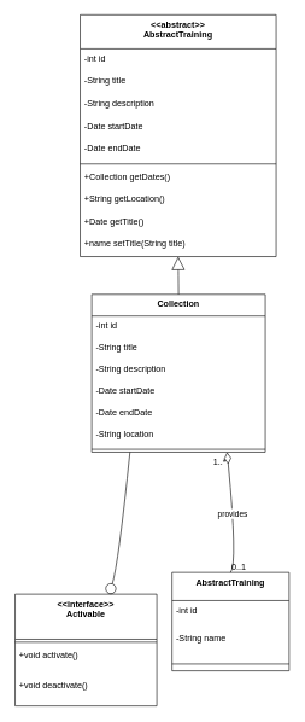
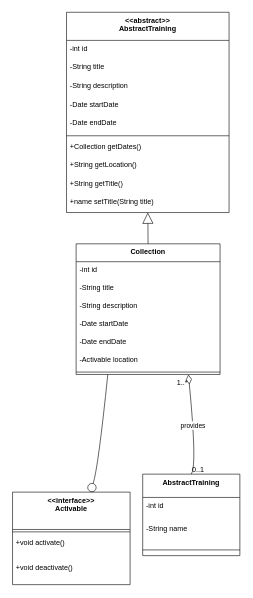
  <mxCell id="0" />
  <mxCell id="1" parent="0" />
  <mxCell id="2" value="&lt;&lt;abstract&gt;&gt;&#10;AbstractTraining" style="swimlane;fontStyle=1;align=center;verticalAlign=top;childLayout=stackLayout;horizontal=1;startSize=46.857;horizontalStack=0;resizeParent=1;resizeParentMax=0;resizeLast=0;collapsible=0;marginBottom=0;" vertex="1" parent="1"><mxGeometry x="110" y="20" width="271" height="333.857" as="geometry" /></mxCell>
  <mxCell id="3" value="-int id" style="text;strokeColor=none;fillColor=none;align=left;verticalAlign=top;spacingLeft=4;spacingRight=4;overflow=hidden;rotatable=0;points=[[0,0.5],[1,0.5]];portConstraint=eastwest;" vertex="1" parent="2"><mxGeometry y="46.857" width="271" height="31" as="geometry" /></mxCell>
  <mxCell id="4" value="-String title" style="text;strokeColor=none;fillColor=none;align=left;verticalAlign=top;spacingLeft=4;spacingRight=4;overflow=hidden;rotatable=0;points=[[0,0.5],[1,0.5]];portConstraint=eastwest;" vertex="1" parent="2"><mxGeometry y="77.857" width="271" height="31" as="geometry" /></mxCell>
  <mxCell id="5" value="-String description" style="text;strokeColor=none;fillColor=none;align=left;verticalAlign=top;spacingLeft=4;spacingRight=4;overflow=hidden;rotatable=0;points=[[0,0.5],[1,0.5]];portConstraint=eastwest;" vertex="1" parent="2"><mxGeometry y="108.857" width="271" height="31" as="geometry" /></mxCell>
  <mxCell id="6" value="-Date startDate" style="text;strokeColor=none;fillColor=none;align=left;verticalAlign=top;spacingLeft=4;spacingRight=4;overflow=hidden;rotatable=0;points=[[0,0.5],[1,0.5]];portConstraint=eastwest;" vertex="1" parent="2"><mxGeometry y="139.857" width="271" height="31" as="geometry" /></mxCell>
  <mxCell id="7" value="-Date endDate" style="text;strokeColor=none;fillColor=none;align=left;verticalAlign=top;spacingLeft=4;spacingRight=4;overflow=hidden;rotatable=0;points=[[0,0.5],[1,0.5]];portConstraint=eastwest;" vertex="1" parent="2"><mxGeometry y="170.857" width="271" height="31" as="geometry" /></mxCell>
  <mxCell id="8" style="line;strokeWidth=1;fillColor=none;align=left;verticalAlign=middle;spacingTop=-1;spacingLeft=3;spacingRight=3;rotatable=0;labelPosition=right;points=[];portConstraint=eastwest;strokeColor=inherit;" vertex="1" parent="2"><mxGeometry y="201.857" width="271" height="8" as="geometry" /></mxCell>
  <mxCell id="9" value="+Collection getDates()" style="text;strokeColor=none;fillColor=none;align=left;verticalAlign=top;spacingLeft=4;spacingRight=4;overflow=hidden;rotatable=0;points=[[0,0.5],[1,0.5]];portConstraint=eastwest;" vertex="1" parent="2"><mxGeometry y="209.857" width="271" height="31" as="geometry" /></mxCell>
  <mxCell id="10" value="+String getLocation()" style="text;strokeColor=none;fillColor=none;align=left;verticalAlign=top;spacingLeft=4;spacingRight=4;overflow=hidden;rotatable=0;points=[[0,0.5],[1,0.5]];portConstraint=eastwest;" vertex="1" parent="2"><mxGeometry y="240.857" width="271" height="31" as="geometry" /></mxCell>
- <mxCell id="11" value="+Date getTitle()" style="text;strokeColor=none;fillColor=none;align=left;verticalAlign=top;spacingLeft=4;spacingRight=4;overflow=hidden;rotatable=0;points=[[0,0.5],[1,0.5]];portConstraint=eastwest;" vertex="1" parent="2"><mxGeometry y="271.857" width="271" height="31" as="geometry" /></mxCell>
+ <mxCell id="11" value="+String getTitle()" style="text;strokeColor=none;fillColor=none;align=left;verticalAlign=top;spacingLeft=4;spacingRight=4;overflow=hidden;rotatable=0;points=[[0,0.5],[1,0.5]];portConstraint=eastwest;" vertex="1" parent="2"><mxGeometry y="271.857" width="271" height="31" as="geometry" /></mxCell>
  <mxCell id="12" value="+name setTitle(String title)" style="text;strokeColor=none;fillColor=none;align=left;verticalAlign=top;spacingLeft=4;spacingRight=4;overflow=hidden;rotatable=0;points=[[0,0.5],[1,0.5]];portConstraint=eastwest;" vertex="1" parent="2"><mxGeometry y="302.857" width="271" height="31" as="geometry" /></mxCell>
  <mxCell id="13" value="Collection" style="swimlane;fontStyle=1;align=center;verticalAlign=top;childLayout=stackLayout;horizontal=1;startSize=29.818;horizontalStack=0;resizeParent=1;resizeParentMax=0;resizeLast=0;collapsible=0;marginBottom=0;" vertex="1" parent="1"><mxGeometry x="126" y="406" width="240" height="217.818" as="geometry" /></mxCell>
  <mxCell id="14" value="-int id" style="text;strokeColor=none;fillColor=none;align=left;verticalAlign=top;spacingLeft=4;spacingRight=4;overflow=hidden;rotatable=0;points=[[0,0.5],[1,0.5]];portConstraint=eastwest;" vertex="1" parent="13"><mxGeometry y="29.818" width="240" height="30" as="geometry" /></mxCell>
  <mxCell id="15" value="-String title" style="text;strokeColor=none;fillColor=none;align=left;verticalAlign=top;spacingLeft=4;spacingRight=4;overflow=hidden;rotatable=0;points=[[0,0.5],[1,0.5]];portConstraint=eastwest;" vertex="1" parent="13"><mxGeometry y="59.818" width="240" height="30" as="geometry" /></mxCell>
  <mxCell id="16" value="-String description" style="text;strokeColor=none;fillColor=none;align=left;verticalAlign=top;spacingLeft=4;spacingRight=4;overflow=hidden;rotatable=0;points=[[0,0.5],[1,0.5]];portConstraint=eastwest;" vertex="1" parent="13"><mxGeometry y="89.818" width="240" height="30" as="geometry" /></mxCell>
  <mxCell id="17" value="-Date startDate" style="text;strokeColor=none;fillColor=none;align=left;verticalAlign=top;spacingLeft=4;spacingRight=4;overflow=hidden;rotatable=0;points=[[0,0.5],[1,0.5]];portConstraint=eastwest;" vertex="1" parent="13"><mxGeometry y="119.818" width="240" height="30" as="geometry" /></mxCell>
  <mxCell id="18" value="-Date endDate" style="text;strokeColor=none;fillColor=none;align=left;verticalAlign=top;spacingLeft=4;spacingRight=4;overflow=hidden;rotatable=0;points=[[0,0.5],[1,0.5]];portConstraint=eastwest;" vertex="1" parent="13"><mxGeometry y="149.818" width="240" height="30" as="geometry" /></mxCell>
- <mxCell id="19" value="-String location" style="text;strokeColor=none;fillColor=none;align=left;verticalAlign=top;spacingLeft=4;spacingRight=4;overflow=hidden;rotatable=0;points=[[0,0.5],[1,0.5]];portConstraint=eastwest;" vertex="1" parent="13"><mxGeometry y="179.818" width="240" height="30" as="geometry" /></mxCell>
+ <mxCell id="19" value="-Activable location" style="text;strokeColor=none;fillColor=none;align=left;verticalAlign=top;spacingLeft=4;spacingRight=4;overflow=hidden;rotatable=0;points=[[0,0.5],[1,0.5]];portConstraint=eastwest;" vertex="1" parent="13"><mxGeometry y="179.818" width="240" height="30" as="geometry" /></mxCell>
  <mxCell id="20" style="line;strokeWidth=1;fillColor=none;align=left;verticalAlign=middle;spacingTop=-1;spacingLeft=3;spacingRight=3;rotatable=0;labelPosition=right;points=[];portConstraint=eastwest;strokeColor=inherit;" vertex="1" parent="13"><mxGeometry y="209.818" width="240" height="8" as="geometry" /></mxCell>
  <mxCell id="21" value="AbstractTraining" style="swimlane;fontStyle=1;align=center;verticalAlign=top;childLayout=stackLayout;horizontal=1;startSize=38.857;horizontalStack=0;resizeParent=1;resizeParentMax=0;resizeLast=0;collapsible=0;marginBottom=0;" vertex="1" parent="1"><mxGeometry x="237" y="790" width="162" height="135.857" as="geometry" /></mxCell>
  <mxCell id="22" value="-int id" style="text;strokeColor=none;fillColor=none;align=left;verticalAlign=top;spacingLeft=4;spacingRight=4;overflow=hidden;rotatable=0;points=[[0,0.5],[1,0.5]];portConstraint=eastwest;" vertex="1" parent="21"><mxGeometry y="38.857" width="162" height="39" as="geometry" /></mxCell>
  <mxCell id="23" value="-String name" style="text;strokeColor=none;fillColor=none;align=left;verticalAlign=top;spacingLeft=4;spacingRight=4;overflow=hidden;rotatable=0;points=[[0,0.5],[1,0.5]];portConstraint=eastwest;" vertex="1" parent="21"><mxGeometry y="77.857" width="162" height="39" as="geometry" /></mxCell>
  <mxCell id="24" style="line;strokeWidth=1;fillColor=none;align=left;verticalAlign=middle;spacingTop=-1;spacingLeft=3;spacingRight=3;rotatable=0;labelPosition=right;points=[];portConstraint=eastwest;strokeColor=inherit;" vertex="1" parent="21"><mxGeometry y="116.857" width="162" height="19" as="geometry" /></mxCell>
  <mxCell id="25" value="&lt;&lt;interface&gt;&gt;&#10;Activable" style="swimlane;fontStyle=1;align=center;verticalAlign=top;childLayout=stackLayout;horizontal=1;startSize=62.25;horizontalStack=0;resizeParent=1;resizeParentMax=0;resizeLast=0;collapsible=0;marginBottom=0;" vertex="1" parent="1"><mxGeometry x="20" y="820" width="196" height="154.25" as="geometry" /></mxCell>
  <mxCell id="26" style="line;strokeWidth=1;fillColor=none;align=left;verticalAlign=middle;spacingTop=-1;spacingLeft=3;spacingRight=3;rotatable=0;labelPosition=right;points=[];portConstraint=eastwest;strokeColor=inherit;" vertex="1" parent="25"><mxGeometry y="62.25" width="196" height="8" as="geometry" /></mxCell>
  <mxCell id="27" value="+void activate()" style="text;strokeColor=none;fillColor=none;align=left;verticalAlign=top;spacingLeft=4;spacingRight=4;overflow=hidden;rotatable=0;points=[[0,0.5],[1,0.5]];portConstraint=eastwest;" vertex="1" parent="25"><mxGeometry y="70.25" width="196" height="42" as="geometry" /></mxCell>
  <mxCell id="28" value="+void deactivate()" style="text;strokeColor=none;fillColor=none;align=left;verticalAlign=top;spacingLeft=4;spacingRight=4;overflow=hidden;rotatable=0;points=[[0,0.5],[1,0.5]];portConstraint=eastwest;" vertex="1" parent="25"><mxGeometry y="112.25" width="196" height="42" as="geometry" /></mxCell>
  <mxCell id="29" value="" style="curved=1;startArrow=block;startSize=16;startFill=0;endArrow=none;exitX=0.5;exitY=1;entryX=0.5;entryY=0;rounded=0;" edge="1" parent="1" source="2" target="13"><mxGeometry relative="1" as="geometry"><Array as="points" /></mxGeometry></mxCell>
  <mxCell id="30" value="" style="curved=1;startArrow=none;endArrow=circle;endFill=0;exitX=0.22;exitY=1;rounded=0;" edge="1" parent="1" source="13"><mxGeometry relative="1" as="geometry"><Array as="points"><mxPoint x="163" y="778" /></Array><mxPoint x="150" y="820" as="targetPoint" /></mxGeometry></mxCell>
  <mxCell id="31" value="provides" style="curved=1;startArrow=diamondThin;startSize=14;startFill=0;endArrow=none;exitX=0.78;exitY=1;entryX=0.5;entryY=0;rounded=0;" edge="1" parent="1" source="13" target="21"><mxGeometry relative="1" as="geometry"><Array as="points"><mxPoint x="328" y="778" /></Array></mxGeometry></mxCell>
  <mxCell id="32" value="1..*" style="edgeLabel;resizable=0;labelBackgroundColor=none;fontSize=12;align=right;verticalAlign=top;" vertex="1" parent="31"><mxGeometry x="-1" relative="1" as="geometry" /></mxCell>
  <mxCell id="33" value="0..1" style="edgeLabel;resizable=0;labelBackgroundColor=none;fontSize=12;align=left;verticalAlign=bottom;" vertex="1" parent="31"><mxGeometry x="1" relative="1" as="geometry" /></mxCell>
